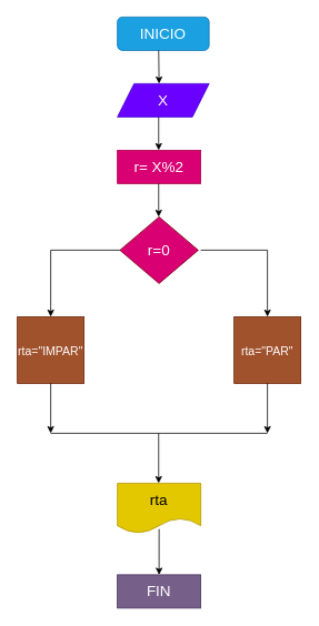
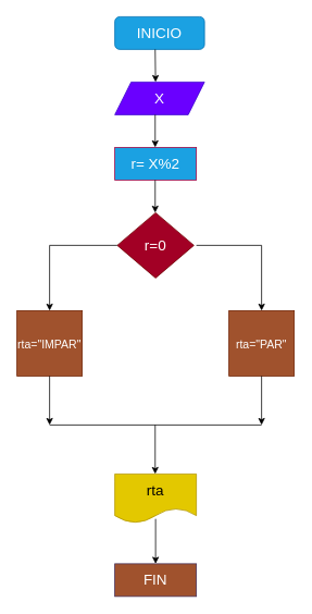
  <mxCell id="0" />
  <mxCell id="1" parent="0" />
  <mxCell id="2" value="&lt;font style=&quot;font-size: 18px;&quot;&gt;INICIO&lt;/font&gt;" style="rounded=1;whiteSpace=wrap;html=1;fillColor=#1ba1e2;fontColor=#ffffff;strokeColor=#006EAF;" vertex="1" parent="1"><mxGeometry x="140" y="20" width="110" height="40" as="geometry" /></mxCell>
  <mxCell id="3" value="" style="endArrow=classic;html=1;" edge="1" parent="1"><mxGeometry width="50" height="50" relative="1" as="geometry"><mxPoint x="189.5" y="60" as="sourcePoint" /><mxPoint x="190" y="100" as="targetPoint" /></mxGeometry></mxCell>
  <mxCell id="4" value="&lt;font style=&quot;font-size: 18px;&quot;&gt;X&lt;/font&gt;" style="shape=parallelogram;perimeter=parallelogramPerimeter;whiteSpace=wrap;html=1;fixedSize=1;fillColor=#6a00ff;fontColor=#ffffff;strokeColor=#3700CC;" vertex="1" parent="1"><mxGeometry x="140" y="100" width="110" height="40" as="geometry" /></mxCell>
  <mxCell id="5" value="" style="endArrow=classic;html=1;" edge="1" parent="1"><mxGeometry width="50" height="50" relative="1" as="geometry"><mxPoint x="189.5" y="140" as="sourcePoint" /><mxPoint x="189.5" y="180" as="targetPoint" /></mxGeometry></mxCell>
- <mxCell id="6" value="&lt;font style=&quot;font-size: 18px;&quot;&gt;r= X%2&lt;/font&gt;" style="rounded=0;whiteSpace=wrap;html=1;fillColor=#d80073;fontColor=#ffffff;strokeColor=#A50040;" vertex="1" parent="1"><mxGeometry x="140" y="180" width="100" height="40" as="geometry" /></mxCell>
+ <mxCell id="6" value="&lt;font style=&quot;font-size: 18px;&quot;&gt;r= X%2&lt;/font&gt;" style="rounded=0;whiteSpace=wrap;html=1;fillColor=#1ba1e2;fontColor=#ffffff;strokeColor=#A50040;" vertex="1" parent="1"><mxGeometry x="140" y="180" width="100" height="40" as="geometry" /></mxCell>
  <mxCell id="7" value="" style="endArrow=classic;html=1;" edge="1" parent="1"><mxGeometry width="50" height="50" relative="1" as="geometry"><mxPoint x="189.5" y="220" as="sourcePoint" /><mxPoint x="189.5" y="260" as="targetPoint" /></mxGeometry></mxCell>
- <mxCell id="8" value="&lt;font style=&quot;font-size: 18px;&quot;&gt;r=0&lt;/font&gt;" style="rhombus;whiteSpace=wrap;html=1;fillColor=#d80073;fontColor=#ffffff;strokeColor=#6F0000;" vertex="1" parent="1"><mxGeometry x="143" y="260" width="94" height="80" as="geometry" /></mxCell>
+ <mxCell id="8" value="&lt;font style=&quot;font-size: 18px;&quot;&gt;r=0&lt;/font&gt;" style="rhombus;whiteSpace=wrap;html=1;fillColor=#a20025;fontColor=#ffffff;strokeColor=#6F0000;" vertex="1" parent="1"><mxGeometry x="143" y="260" width="94" height="80" as="geometry" /></mxCell>
  <mxCell id="9" value="" style="endArrow=none;html=1;fontSize=18;" edge="1" parent="1"><mxGeometry width="50" height="50" relative="1" as="geometry"><mxPoint x="60" y="300" as="sourcePoint" /><mxPoint x="143" y="300" as="targetPoint" /></mxGeometry></mxCell>
  <mxCell id="10" value="" style="endArrow=classic;html=1;fontSize=18;" edge="1" parent="1"><mxGeometry width="50" height="50" relative="1" as="geometry"><mxPoint x="60" y="300" as="sourcePoint" /><mxPoint x="60" y="380" as="targetPoint" /></mxGeometry></mxCell>
  <mxCell id="11" value="&lt;font style=&quot;font-size: 14px;&quot;&gt;rta=&quot;IMPAR&quot;&lt;/font&gt;" style="whiteSpace=wrap;html=1;aspect=fixed;fontSize=18;fillColor=#a0522d;fontColor=#ffffff;strokeColor=#6D1F00;" vertex="1" parent="1"><mxGeometry x="20" y="380" width="80" height="80" as="geometry" /></mxCell>
  <mxCell id="12" value="" style="endArrow=none;html=1;fontSize=18;" edge="1" parent="1"><mxGeometry width="50" height="50" relative="1" as="geometry"><mxPoint x="240" y="300" as="sourcePoint" /><mxPoint x="320" y="300" as="targetPoint" /></mxGeometry></mxCell>
  <mxCell id="13" value="" style="endArrow=classic;html=1;fontSize=18;" edge="1" parent="1"><mxGeometry width="50" height="50" relative="1" as="geometry"><mxPoint x="320" y="300" as="sourcePoint" /><mxPoint x="320" y="380" as="targetPoint" /></mxGeometry></mxCell>
  <mxCell id="14" value="&lt;font style=&quot;font-size: 14px;&quot;&gt;rta=&quot;PAR&quot;&lt;/font&gt;" style="whiteSpace=wrap;html=1;aspect=fixed;fontSize=18;fillColor=#a0522d;fontColor=#ffffff;strokeColor=#6D1F00;" vertex="1" parent="1"><mxGeometry x="280" y="380" width="80" height="80" as="geometry" /></mxCell>
  <mxCell id="15" value="" style="endArrow=classic;html=1;fontSize=14;" edge="1" parent="1"><mxGeometry width="50" height="50" relative="1" as="geometry"><mxPoint x="320" y="460" as="sourcePoint" /><mxPoint x="320" y="520" as="targetPoint" /></mxGeometry></mxCell>
  <mxCell id="16" value="" style="endArrow=classic;html=1;fontSize=14;" edge="1" parent="1"><mxGeometry width="50" height="50" relative="1" as="geometry"><mxPoint x="60" y="460" as="sourcePoint" /><mxPoint x="60" y="520" as="targetPoint" /></mxGeometry></mxCell>
  <mxCell id="17" value="" style="endArrow=none;html=1;fontSize=14;" edge="1" parent="1"><mxGeometry width="50" height="50" relative="1" as="geometry"><mxPoint x="60" y="520" as="sourcePoint" /><mxPoint x="320" y="520" as="targetPoint" /></mxGeometry></mxCell>
  <mxCell id="18" value="" style="endArrow=classic;html=1;fontSize=14;" edge="1" parent="1"><mxGeometry width="50" height="50" relative="1" as="geometry"><mxPoint x="189.5" y="520" as="sourcePoint" /><mxPoint x="189.5" y="580" as="targetPoint" /></mxGeometry></mxCell>
  <mxCell id="19" value="&lt;font style=&quot;font-size: 18px;&quot;&gt;rta&lt;/font&gt;" style="shape=document;whiteSpace=wrap;html=1;boundedLbl=1;fontSize=14;fillColor=#e3c800;fontColor=#000000;strokeColor=#B09500;" vertex="1" parent="1"><mxGeometry x="140" y="580" width="100" height="60" as="geometry" /></mxCell>
  <mxCell id="20" value="" style="endArrow=classic;html=1;fontSize=18;" edge="1" parent="1"><mxGeometry width="50" height="50" relative="1" as="geometry"><mxPoint x="190" y="635" as="sourcePoint" /><mxPoint x="190" y="690" as="targetPoint" /></mxGeometry></mxCell>
- <mxCell id="21" value="FIN" style="rounded=0;whiteSpace=wrap;html=1;fontSize=18;fillColor=#76608a;fontColor=#ffffff;strokeColor=#432D57;" vertex="1" parent="1"><mxGeometry x="140" y="690" width="100" height="40" as="geometry" /></mxCell>
+ <mxCell id="21" value="FIN" style="rounded=0;whiteSpace=wrap;html=1;fontSize=18;fillColor=#a0522d;fontColor=#ffffff;strokeColor=#432D57;" vertex="1" parent="1"><mxGeometry x="140" y="690" width="100" height="40" as="geometry" /></mxCell>
